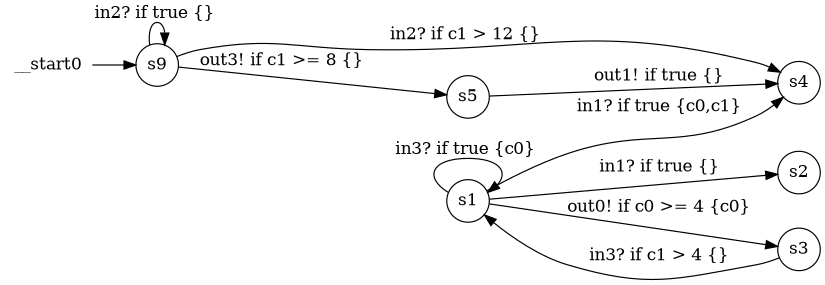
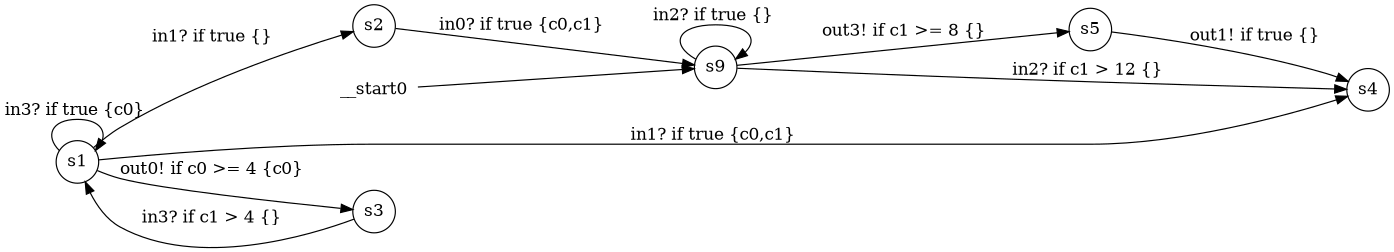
  digraph {
    rankdir=LR
    node [shape=circle margin=0]
    __start0 [shape=none margin=""]
    n2 [label=s9]
    n3 [label=s4]
    n4 [label=s5]
    n5 [label=s1]
    n6 [label=s2]
    n7 [label=s3]
    __start0 -> n2
    n2 -> n2 [label="in2? if true {} "]
    n2 -> n3 [label="in2? if c1 > 12 {} "]
    n2 -> n4 [label="out3! if c1 >= 8 {} "]
    n4 -> n3 [label="out1! if true {} "]
    n5 -> n3 [label="in1? if true {c0,c1} "]
    n5 -> n5 [label="in3? if true {c0} "]
    n5 -> n6 [label="in1? if true {} "]
    n5 -> n7 [label="out0! if c0 >= 4 {c0} "]
+   n6 -> n2 [label="in0? if true {c0,c1} "]
    n7 -> n5 [label="in3? if c1 > 4 {} "]
  }
